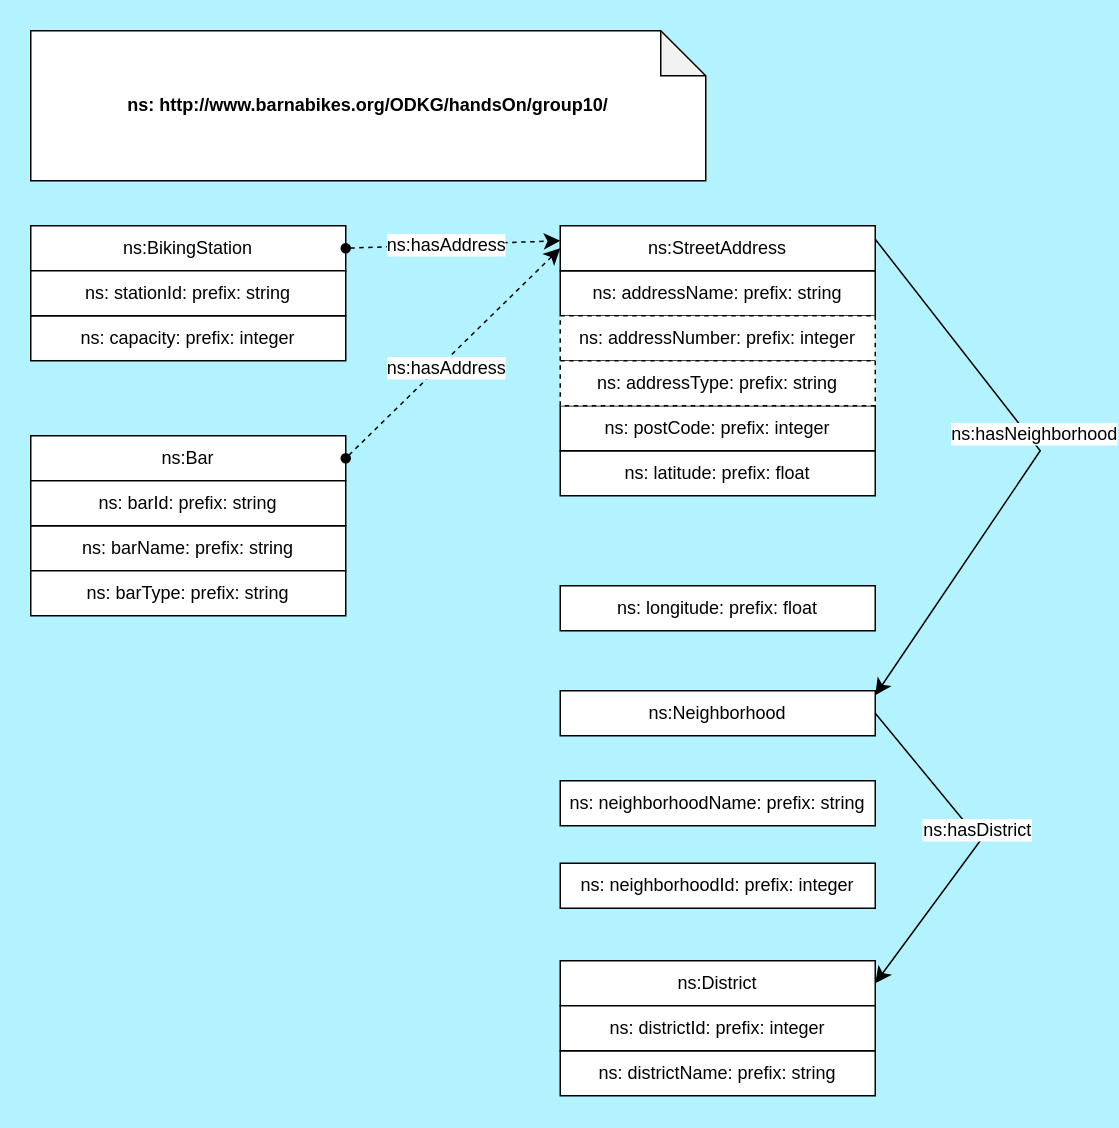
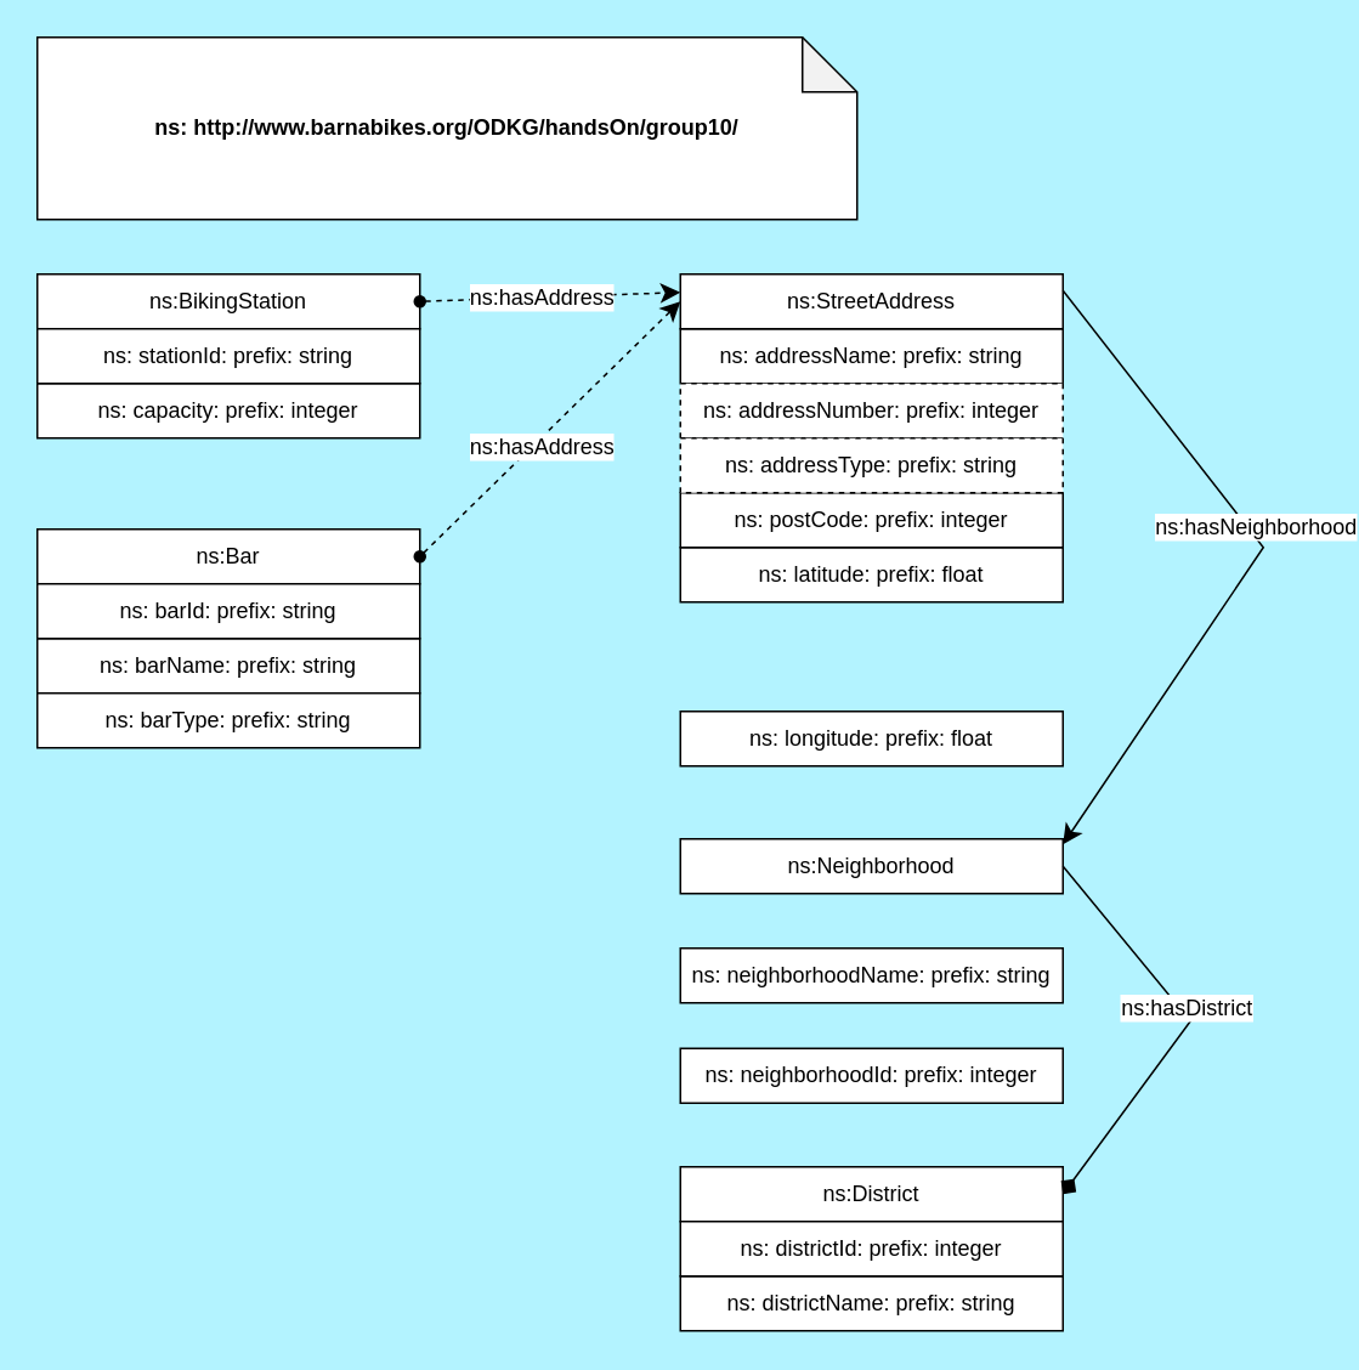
  <mxCell id="0" />
  <mxCell id="1" parent="0" />
  <mxCell id="2" value="&lt;b&gt;ns: http://www.barnabikes.org/ODKG/handsOn/group10/&lt;/b&gt;" style="shape=note;whiteSpace=wrap;html=1;backgroundOutline=1;darkOpacity=0.05;" vertex="1" parent="1"><mxGeometry x="20" y="20" width="450" height="100" as="geometry" /></mxCell>
  <mxCell id="3" value="ns:BikingStation" style="rounded=0;whiteSpace=wrap;html=1;snapToPoint=1;points=[[0.1,0],[0.2,0],[0.3,0],[0.4,0],[0.5,0],[0.6,0],[0.7,0],[0.8,0],[0.9,0],[0,0.1],[0,0.3],[0,0.5],[0,0.7],[0,0.9],[0.1,1],[0.2,1],[0.3,1],[0.4,1],[0.5,1],[0.6,1],[0.7,1],[0.8,1],[0.9,1],[1,0.1],[1,0.3],[1,0.5],[1,0.7],[1,0.9]];" vertex="1" parent="1"><mxGeometry x="20" y="150" width="210" height="30" as="geometry" /></mxCell>
  <mxCell id="4" value="" style="endArrow=classic;html=1;entryX=0;entryY=0.333;entryDx=0;entryDy=0;endSize=8;arcSize=0;rounded=0;dashed=1;startArrow=oval;startFill=1;entryPerimeter=0;" edge="1" parent="1" target="8"><mxGeometry width="50" height="50" relative="1" as="geometry"><mxPoint x="230" y="165" as="sourcePoint" /><mxPoint x="232" y="318.33" as="targetPoint" /></mxGeometry></mxCell>
  <mxCell id="5" value="&lt;div&gt;ns:hasAddress&lt;/div&gt;" style="text;html=1;align=center;verticalAlign=middle;resizable=0;points=[];labelBackgroundColor=#ffffff;" vertex="1" connectable="0" parent="4"><mxGeometry x="-0.127" relative="1" as="geometry"><mxPoint x="4.17" as="offset" /></mxGeometry></mxCell>
  <mxCell id="6" value="ns:District" style="rounded=0;whiteSpace=wrap;html=1;snapToPoint=1;points=[[0.1,0],[0.2,0],[0.3,0],[0.4,0],[0.5,0],[0.6,0],[0.7,0],[0.8,0],[0.9,0],[0,0.1],[0,0.3],[0,0.5],[0,0.7],[0,0.9],[0.1,1],[0.2,1],[0.3,1],[0.4,1],[0.5,1],[0.6,1],[0.7,1],[0.8,1],[0.9,1],[1,0.1],[1,0.3],[1,0.5],[1,0.7],[1,0.9]];" vertex="1" parent="1"><mxGeometry x="373" y="640" width="210" height="30" as="geometry" /></mxCell>
  <mxCell id="7" value="ns: addressName: prefix: string" style="rounded=0;whiteSpace=wrap;html=1;snapToPoint=1;points=[[0.1,0],[0.2,0],[0.3,0],[0.4,0],[0.5,0],[0.6,0],[0.7,0],[0.8,0],[0.9,0],[0,0.1],[0,0.3],[0,0.5],[0,0.7],[0,0.9],[0.1,1],[0.2,1],[0.3,1],[0.4,1],[0.5,1],[0.6,1],[0.7,1],[0.8,1],[0.9,1],[1,0.1],[1,0.3],[1,0.5],[1,0.7],[1,0.9]];" vertex="1" parent="1"><mxGeometry x="373" y="180" width="210" height="30" as="geometry" /></mxCell>
  <mxCell id="8" value="ns:StreetAddress" style="rounded=0;whiteSpace=wrap;html=1;snapToPoint=1;points=[[0.1,0],[0.2,0],[0.3,0],[0.4,0],[0.5,0],[0.6,0],[0.7,0],[0.8,0],[0.9,0],[0,0.1],[0,0.3],[0,0.5],[0,0.7],[0,0.9],[0.1,1],[0.2,1],[0.3,1],[0.4,1],[0.5,1],[0.6,1],[0.7,1],[0.8,1],[0.9,1],[1,0.1],[1,0.3],[1,0.5],[1,0.7],[1,0.9]];" vertex="1" parent="1"><mxGeometry x="373" y="150" width="210" height="30" as="geometry" /></mxCell>
  <mxCell id="9" value="ns: addressNumber: prefix: integer" style="rounded=0;whiteSpace=wrap;html=1;snapToPoint=1;points=[[0.1,0],[0.2,0],[0.3,0],[0.4,0],[0.5,0],[0.6,0],[0.7,0],[0.8,0],[0.9,0],[0,0.1],[0,0.3],[0,0.5],[0,0.7],[0,0.9],[0.1,1],[0.2,1],[0.3,1],[0.4,1],[0.5,1],[0.6,1],[0.7,1],[0.8,1],[0.9,1],[1,0.1],[1,0.3],[1,0.5],[1,0.7],[1,0.9]];dashed=1;" vertex="1" parent="1"><mxGeometry x="373" y="210" width="210" height="30" as="geometry" /></mxCell>
  <mxCell id="10" value="ns:Bar" style="rounded=0;whiteSpace=wrap;html=1;snapToPoint=1;points=[[0.1,0],[0.2,0],[0.3,0],[0.4,0],[0.5,0],[0.6,0],[0.7,0],[0.8,0],[0.9,0],[0,0.1],[0,0.3],[0,0.5],[0,0.7],[0,0.9],[0.1,1],[0.2,1],[0.3,1],[0.4,1],[0.5,1],[0.6,1],[0.7,1],[0.8,1],[0.9,1],[1,0.1],[1,0.3],[1,0.5],[1,0.7],[1,0.9]];" vertex="1" parent="1"><mxGeometry x="20" y="290" width="210" height="30" as="geometry" /></mxCell>
  <mxCell id="11" value="" style="endArrow=classic;html=1;exitX=1;exitY=0.5;exitDx=0;exitDy=0;entryX=0;entryY=0.5;entryDx=0;entryDy=0;endSize=8;arcSize=0;rounded=0;dashed=1;startArrow=oval;startFill=1;" edge="1" parent="1" source="10" target="8"><mxGeometry width="50" height="50" relative="1" as="geometry"><mxPoint x="240" y="380" as="sourcePoint" /><mxPoint x="350" y="460" as="targetPoint" /></mxGeometry></mxCell>
  <mxCell id="12" value="&lt;div&gt;ns:hasAddress&lt;/div&gt;" style="text;html=1;align=center;verticalAlign=middle;resizable=0;points=[];labelBackgroundColor=#ffffff;" vertex="1" connectable="0" parent="11"><mxGeometry x="-0.127" relative="1" as="geometry"><mxPoint x="4.17" as="offset" /></mxGeometry></mxCell>
  <mxCell id="13" value="ns: districtName: prefix: string" style="rounded=0;whiteSpace=wrap;html=1;snapToPoint=1;points=[[0.1,0],[0.2,0],[0.3,0],[0.4,0],[0.5,0],[0.6,0],[0.7,0],[0.8,0],[0.9,0],[0,0.1],[0,0.3],[0,0.5],[0,0.7],[0,0.9],[0.1,1],[0.2,1],[0.3,1],[0.4,1],[0.5,1],[0.6,1],[0.7,1],[0.8,1],[0.9,1],[1,0.1],[1,0.3],[1,0.5],[1,0.7],[1,0.9]];" vertex="1" parent="1"><mxGeometry x="373" y="700" width="210" height="30" as="geometry" /></mxCell>
  <mxCell id="14" value="ns: latitude: prefix: float" style="rounded=0;whiteSpace=wrap;html=1;snapToPoint=1;points=[[0.1,0],[0.2,0],[0.3,0],[0.4,0],[0.5,0],[0.6,0],[0.7,0],[0.8,0],[0.9,0],[0,0.1],[0,0.3],[0,0.5],[0,0.7],[0,0.9],[0.1,1],[0.2,1],[0.3,1],[0.4,1],[0.5,1],[0.6,1],[0.7,1],[0.8,1],[0.9,1],[1,0.1],[1,0.3],[1,0.5],[1,0.7],[1,0.9]];" vertex="1" parent="1"><mxGeometry x="373" y="300.01" width="210" height="30" as="geometry" /></mxCell>
  <mxCell id="15" value="ns: longitude: prefix: float" style="rounded=0;whiteSpace=wrap;html=1;snapToPoint=1;points=[[0.1,0],[0.2,0],[0.3,0],[0.4,0],[0.5,0],[0.6,0],[0.7,0],[0.8,0],[0.9,0],[0,0.1],[0,0.3],[0,0.5],[0,0.7],[0,0.9],[0.1,1],[0.2,1],[0.3,1],[0.4,1],[0.5,1],[0.6,1],[0.7,1],[0.8,1],[0.9,1],[1,0.1],[1,0.3],[1,0.5],[1,0.7],[1,0.9]];" vertex="1" parent="1"><mxGeometry x="373" y="390.01" width="210" height="30" as="geometry" /></mxCell>
  <mxCell id="16" value="ns: postCode: prefix: integer" style="rounded=0;whiteSpace=wrap;html=1;snapToPoint=1;points=[[0.1,0],[0.2,0],[0.3,0],[0.4,0],[0.5,0],[0.6,0],[0.7,0],[0.8,0],[0.9,0],[0,0.1],[0,0.3],[0,0.5],[0,0.7],[0,0.9],[0.1,1],[0.2,1],[0.3,1],[0.4,1],[0.5,1],[0.6,1],[0.7,1],[0.8,1],[0.9,1],[1,0.1],[1,0.3],[1,0.5],[1,0.7],[1,0.9]];" vertex="1" parent="1"><mxGeometry x="373" y="270" width="210" height="30" as="geometry" /></mxCell>
  <mxCell id="17" value="ns: capacity: prefix: integer" style="rounded=0;whiteSpace=wrap;html=1;snapToPoint=1;points=[[0.1,0],[0.2,0],[0.3,0],[0.4,0],[0.5,0],[0.6,0],[0.7,0],[0.8,0],[0.9,0],[0,0.1],[0,0.3],[0,0.5],[0,0.7],[0,0.9],[0.1,1],[0.2,1],[0.3,1],[0.4,1],[0.5,1],[0.6,1],[0.7,1],[0.8,1],[0.9,1],[1,0.1],[1,0.3],[1,0.5],[1,0.7],[1,0.9]];" vertex="1" parent="1"><mxGeometry x="20" y="209.99" width="210" height="30" as="geometry" /></mxCell>
  <mxCell id="18" value="ns: stationId: prefix: string" style="rounded=0;whiteSpace=wrap;html=1;snapToPoint=1;points=[[0.1,0],[0.2,0],[0.3,0],[0.4,0],[0.5,0],[0.6,0],[0.7,0],[0.8,0],[0.9,0],[0,0.1],[0,0.3],[0,0.5],[0,0.7],[0,0.9],[0.1,1],[0.2,1],[0.3,1],[0.4,1],[0.5,1],[0.6,1],[0.7,1],[0.8,1],[0.9,1],[1,0.1],[1,0.3],[1,0.5],[1,0.7],[1,0.9]];" vertex="1" parent="1"><mxGeometry x="20" y="180" width="210" height="30" as="geometry" /></mxCell>
  <mxCell id="19" value="ns: barName: prefix: string" style="rounded=0;whiteSpace=wrap;html=1;snapToPoint=1;points=[[0.1,0],[0.2,0],[0.3,0],[0.4,0],[0.5,0],[0.6,0],[0.7,0],[0.8,0],[0.9,0],[0,0.1],[0,0.3],[0,0.5],[0,0.7],[0,0.9],[0.1,1],[0.2,1],[0.3,1],[0.4,1],[0.5,1],[0.6,1],[0.7,1],[0.8,1],[0.9,1],[1,0.1],[1,0.3],[1,0.5],[1,0.7],[1,0.9]];" vertex="1" parent="1"><mxGeometry x="20" y="350" width="210" height="30" as="geometry" /></mxCell>
  <mxCell id="20" value="ns: barType&lt;span style=&quot;background-color: transparent; color: light-dark(rgb(0, 0, 0), rgb(255, 255, 255));&quot;&gt;: prefix: string&lt;/span&gt;" style="rounded=0;whiteSpace=wrap;html=1;snapToPoint=1;points=[[0.1,0],[0.2,0],[0.3,0],[0.4,0],[0.5,0],[0.6,0],[0.7,0],[0.8,0],[0.9,0],[0,0.1],[0,0.3],[0,0.5],[0,0.7],[0,0.9],[0.1,1],[0.2,1],[0.3,1],[0.4,1],[0.5,1],[0.6,1],[0.7,1],[0.8,1],[0.9,1],[1,0.1],[1,0.3],[1,0.5],[1,0.7],[1,0.9]];" vertex="1" parent="1"><mxGeometry x="20" y="380" width="210" height="30" as="geometry" /></mxCell>
  <mxCell id="21" value="ns: barId: prefix: string" style="rounded=0;whiteSpace=wrap;html=1;snapToPoint=1;points=[[0.1,0],[0.2,0],[0.3,0],[0.4,0],[0.5,0],[0.6,0],[0.7,0],[0.8,0],[0.9,0],[0,0.1],[0,0.3],[0,0.5],[0,0.7],[0,0.9],[0.1,1],[0.2,1],[0.3,1],[0.4,1],[0.5,1],[0.6,1],[0.7,1],[0.8,1],[0.9,1],[1,0.1],[1,0.3],[1,0.5],[1,0.7],[1,0.9]];" vertex="1" parent="1"><mxGeometry x="20" y="320" width="210" height="30" as="geometry" /></mxCell>
  <mxCell id="22" value="ns: addressType: prefix: string" style="rounded=0;whiteSpace=wrap;html=1;snapToPoint=1;points=[[0.1,0],[0.2,0],[0.3,0],[0.4,0],[0.5,0],[0.6,0],[0.7,0],[0.8,0],[0.9,0],[0,0.1],[0,0.3],[0,0.5],[0,0.7],[0,0.9],[0.1,1],[0.2,1],[0.3,1],[0.4,1],[0.5,1],[0.6,1],[0.7,1],[0.8,1],[0.9,1],[1,0.1],[1,0.3],[1,0.5],[1,0.7],[1,0.9]];dashed=1;" vertex="1" parent="1"><mxGeometry x="373" y="240" width="210" height="30" as="geometry" /></mxCell>
  <mxCell id="23" value="ns: districtId: prefix: integer" style="rounded=0;whiteSpace=wrap;html=1;snapToPoint=1;points=[[0.1,0],[0.2,0],[0.3,0],[0.4,0],[0.5,0],[0.6,0],[0.7,0],[0.8,0],[0.9,0],[0,0.1],[0,0.3],[0,0.5],[0,0.7],[0,0.9],[0.1,1],[0.2,1],[0.3,1],[0.4,1],[0.5,1],[0.6,1],[0.7,1],[0.8,1],[0.9,1],[1,0.1],[1,0.3],[1,0.5],[1,0.7],[1,0.9]];" vertex="1" parent="1"><mxGeometry x="373" y="670" width="210" height="30" as="geometry" /></mxCell>
  <mxCell id="24" value="ns:Neighborhood" style="rounded=0;whiteSpace=wrap;html=1;snapToPoint=1;points=[[0.1,0],[0.2,0],[0.3,0],[0.4,0],[0.5,0],[0.6,0],[0.7,0],[0.8,0],[0.9,0],[0,0.1],[0,0.3],[0,0.5],[0,0.7],[0,0.9],[0.1,1],[0.2,1],[0.3,1],[0.4,1],[0.5,1],[0.6,1],[0.7,1],[0.8,1],[0.9,1],[1,0.1],[1,0.3],[1,0.5],[1,0.7],[1,0.9]];" vertex="1" parent="1"><mxGeometry x="373" y="460" width="210" height="30" as="geometry" /></mxCell>
  <mxCell id="25" value="ns: neighborhoodName: prefix: string" style="rounded=0;whiteSpace=wrap;html=1;snapToPoint=1;points=[[0.1,0],[0.2,0],[0.3,0],[0.4,0],[0.5,0],[0.6,0],[0.7,0],[0.8,0],[0.9,0],[0,0.1],[0,0.3],[0,0.5],[0,0.7],[0,0.9],[0.1,1],[0.2,1],[0.3,1],[0.4,1],[0.5,1],[0.6,1],[0.7,1],[0.8,1],[0.9,1],[1,0.1],[1,0.3],[1,0.5],[1,0.7],[1,0.9]];" vertex="1" parent="1"><mxGeometry x="373" y="520" width="210" height="30" as="geometry" /></mxCell>
  <mxCell id="26" value="ns: neighborhoodId: prefix: integer" style="rounded=0;whiteSpace=wrap;html=1;snapToPoint=1;points=[[0.1,0],[0.2,0],[0.3,0],[0.4,0],[0.5,0],[0.6,0],[0.7,0],[0.8,0],[0.9,0],[0,0.1],[0,0.3],[0,0.5],[0,0.7],[0,0.9],[0.1,1],[0.2,1],[0.3,1],[0.4,1],[0.5,1],[0.6,1],[0.7,1],[0.8,1],[0.9,1],[1,0.1],[1,0.3],[1,0.5],[1,0.7],[1,0.9]];" vertex="1" parent="1"><mxGeometry x="373" y="575" width="210" height="30" as="geometry" /></mxCell>
  <mxCell id="27" value="" style="endArrow=classic;html=1;exitX=1;exitY=0.3;exitDx=0;exitDy=0;entryX=1;entryY=0.1;entryDx=0;entryDy=0;endSize=8;arcSize=0;rounded=0;" edge="1" parent="1" source="8" target="24"><mxGeometry width="50" height="50" relative="1" as="geometry"><mxPoint x="603" y="180" as="sourcePoint" /><mxPoint x="746" y="52" as="targetPoint" /><Array as="points"><mxPoint x="693" y="300" /></Array></mxGeometry></mxCell>
  <mxCell id="28" value="&lt;div&gt;ns:hasNeighborhood&lt;/div&gt;" style="text;html=1;align=center;verticalAlign=middle;resizable=0;points=[];labelBackgroundColor=#ffffff;" vertex="1" connectable="0" parent="27"><mxGeometry x="-0.127" relative="1" as="geometry"><mxPoint x="4.17" as="offset" /></mxGeometry></mxCell>
- <mxCell id="29" value="" style="endArrow=classic;html=1;exitX=1;exitY=0.5;exitDx=0;exitDy=0;entryX=1;entryY=0.5;entryDx=0;entryDy=0;endSize=8;arcSize=0;rounded=0;" edge="1" parent="1" source="24" target="6"><mxGeometry width="50" height="50" relative="1" as="geometry"><mxPoint x="613" y="480" as="sourcePoint" /><mxPoint x="613" y="784" as="targetPoint" /><Array as="points"><mxPoint x="653" y="560" /></Array></mxGeometry></mxCell>
+ <mxCell id="29" value="" style="endArrow=diamond;html=1;exitX=1;exitY=0.5;exitDx=0;exitDy=0;entryX=1;entryY=0.5;entryDx=0;entryDy=0;endSize=8;arcSize=0;rounded=0;" edge="1" parent="1" source="24" target="6"><mxGeometry width="50" height="50" relative="1" as="geometry"><mxPoint x="613" y="480" as="sourcePoint" /><mxPoint x="613" y="784" as="targetPoint" /><Array as="points"><mxPoint x="653" y="560" /></Array></mxGeometry></mxCell>
  <mxCell id="30" value="&lt;div&gt;ns:hasDistrict&lt;/div&gt;" style="text;html=1;align=center;verticalAlign=middle;resizable=0;points=[];labelBackgroundColor=#ffffff;" vertex="1" connectable="0" parent="29"><mxGeometry x="-0.127" relative="1" as="geometry"><mxPoint x="4.17" as="offset" /></mxGeometry></mxCell>
